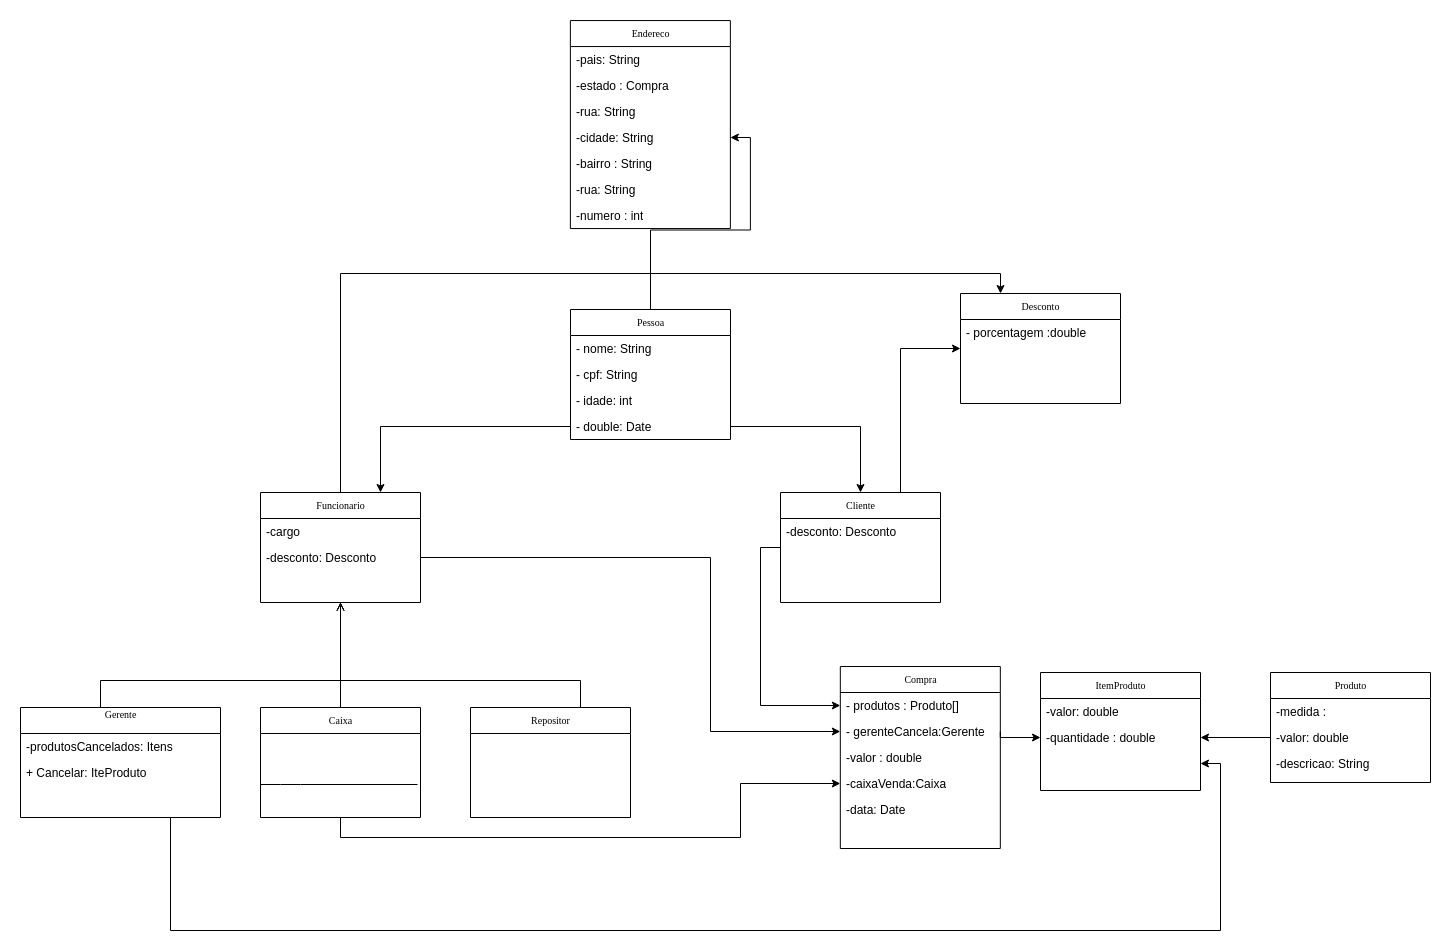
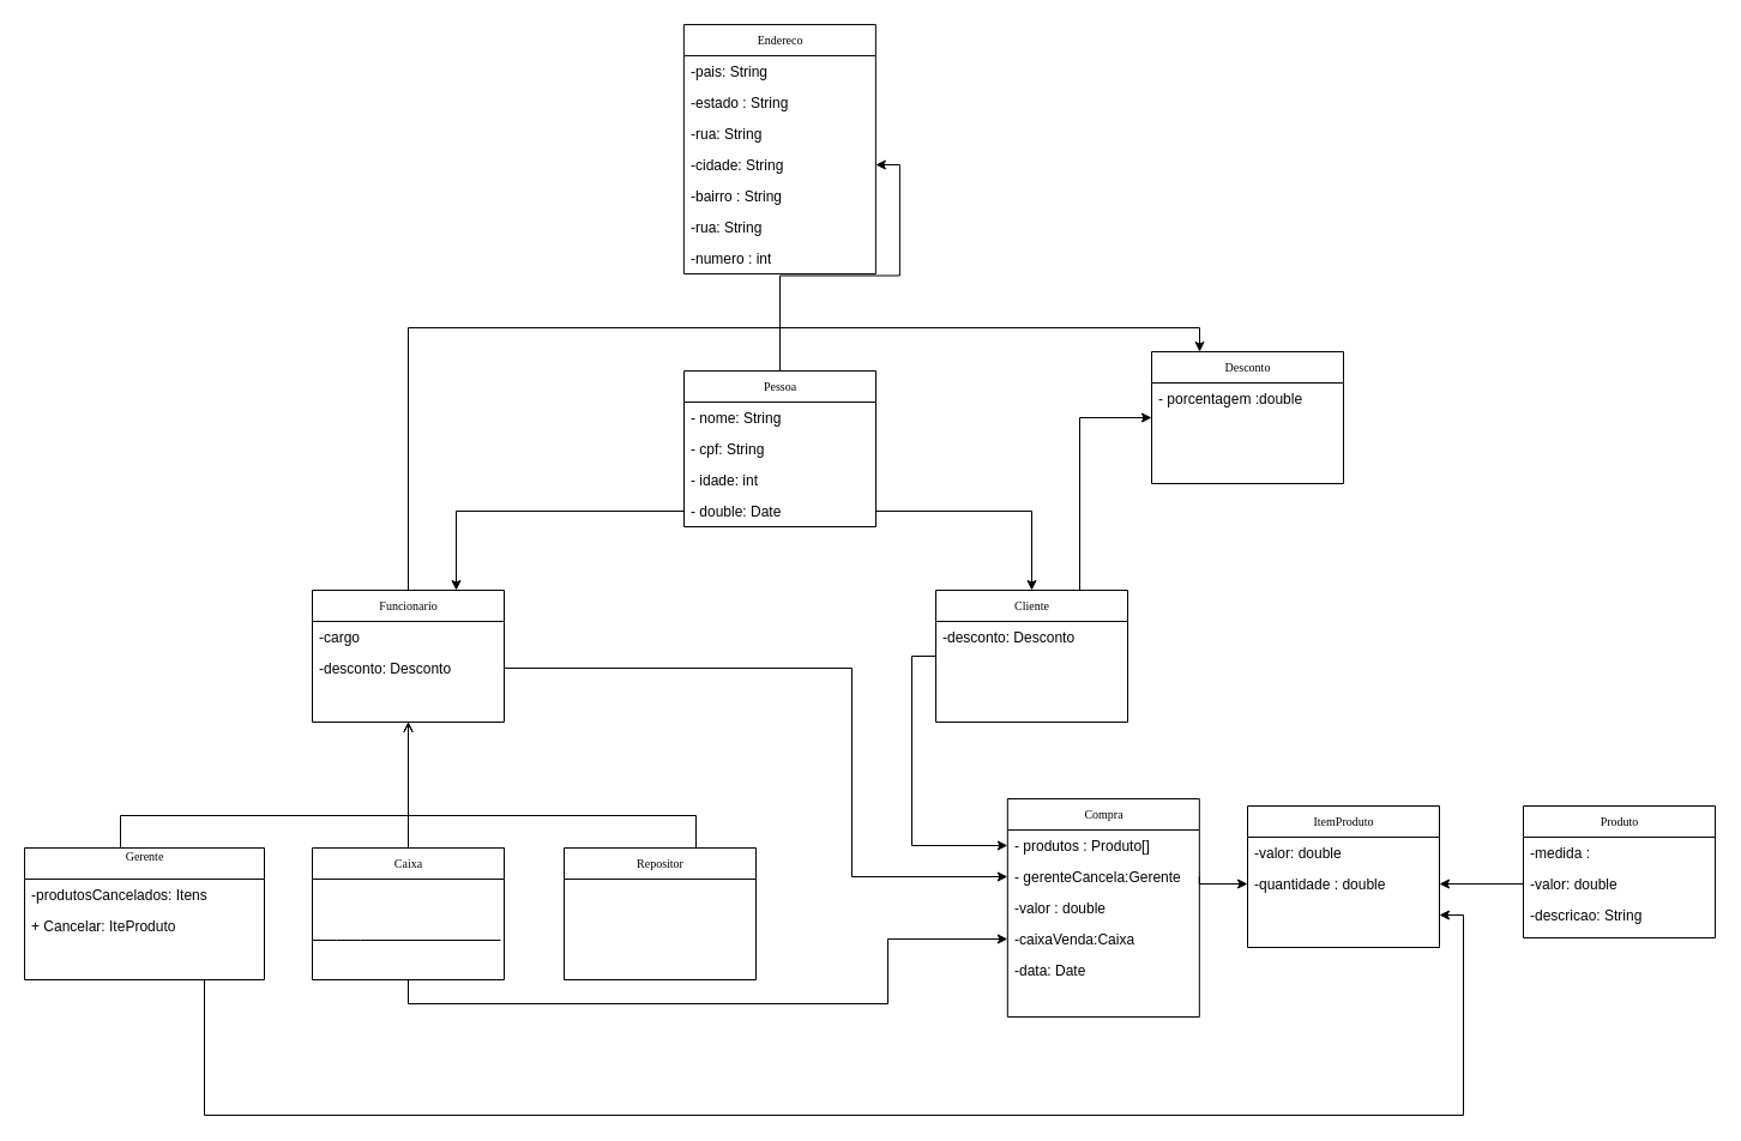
  <mxCell id="0" />
  <mxCell id="1" parent="0" />
  <mxCell id="2" style="edgeStyle=orthogonalEdgeStyle;rounded=0;orthogonalLoop=1;jettySize=auto;html=1;entryX=1;entryY=0.5;entryDx=0;entryDy=0;" edge="1" parent="1" source="3" target="46"><mxGeometry relative="1" as="geometry" /></mxCell>
  <mxCell id="3" value="Pessoa" style="swimlane;html=1;fontStyle=0;childLayout=stackLayout;horizontal=1;startSize=26;fillColor=none;horizontalStack=0;resizeParent=1;resizeLast=0;collapsible=1;marginBottom=0;swimlaneFillColor=#ffffff;rounded=0;shadow=0;comic=0;labelBackgroundColor=none;strokeColor=#000000;strokeWidth=1;fontFamily=Verdana;fontSize=10;fontColor=#000000;align=center;" parent="1" vertex="1"><mxGeometry x="570" y="309" width="160" height="130" as="geometry" /></mxCell>
  <mxCell id="4" value="- nome: String&lt;br&gt;" style="text;html=1;strokeColor=none;fillColor=none;align=left;verticalAlign=top;spacingLeft=4;spacingRight=4;whiteSpace=wrap;overflow=hidden;rotatable=0;points=[[0,0.5],[1,0.5]];portConstraint=eastwest;" parent="3" vertex="1"><mxGeometry y="26" width="160" height="26" as="geometry" /></mxCell>
  <mxCell id="5" value="- cpf: String&lt;br&gt;" style="text;html=1;strokeColor=none;fillColor=none;align=left;verticalAlign=top;spacingLeft=4;spacingRight=4;whiteSpace=wrap;overflow=hidden;rotatable=0;points=[[0,0.5],[1,0.5]];portConstraint=eastwest;" parent="3" vertex="1"><mxGeometry y="52" width="160" height="26" as="geometry" /></mxCell>
  <mxCell id="6" value="- idade: int&lt;br&gt;" style="text;html=1;strokeColor=none;fillColor=none;align=left;verticalAlign=top;spacingLeft=4;spacingRight=4;whiteSpace=wrap;overflow=hidden;rotatable=0;points=[[0,0.5],[1,0.5]];portConstraint=eastwest;" parent="3" vertex="1"><mxGeometry y="78" width="160" height="26" as="geometry" /></mxCell>
  <mxCell id="7" value="- double: Date&lt;br&gt;" style="text;html=1;strokeColor=none;fillColor=none;align=left;verticalAlign=top;spacingLeft=4;spacingRight=4;whiteSpace=wrap;overflow=hidden;rotatable=0;points=[[0,0.5],[1,0.5]];portConstraint=eastwest;" parent="3" vertex="1"><mxGeometry y="104" width="160" height="26" as="geometry" /></mxCell>
  <mxCell id="8" style="edgeStyle=orthogonalEdgeStyle;rounded=0;orthogonalLoop=1;jettySize=auto;html=1;exitX=0.5;exitY=0;exitDx=0;exitDy=0;entryX=0.5;entryY=1;entryDx=0;entryDy=0;endArrow=open;endFill=0;" parent="1" source="9" target="25" edge="1"><mxGeometry relative="1" as="geometry"><mxPoint x="380" y="602" as="targetPoint" /><Array as="points"><mxPoint x="580" y="680" /><mxPoint x="340" y="680" /></Array></mxGeometry></mxCell>
  <mxCell id="9" value="Repositor" style="swimlane;html=1;fontStyle=0;childLayout=stackLayout;horizontal=1;startSize=26;fillColor=none;horizontalStack=0;resizeParent=1;resizeLast=0;collapsible=1;marginBottom=0;swimlaneFillColor=#ffffff;rounded=0;shadow=0;comic=0;labelBackgroundColor=none;strokeColor=#000000;strokeWidth=1;fontFamily=Verdana;fontSize=10;fontColor=#000000;align=center;" parent="1" vertex="1"><mxGeometry x="470" y="707" width="160" height="110" as="geometry" /></mxCell>
  <mxCell id="10" style="edgeStyle=orthogonalEdgeStyle;rounded=0;orthogonalLoop=1;jettySize=auto;html=1;exitX=0.25;exitY=0;exitDx=0;exitDy=0;entryX=0.5;entryY=1;entryDx=0;entryDy=0;endArrow=open;endFill=0;" parent="1" source="12" target="25" edge="1"><mxGeometry relative="1" as="geometry"><Array as="points"><mxPoint x="340" y="707" /></Array></mxGeometry></mxCell>
  <mxCell id="11" style="edgeStyle=orthogonalEdgeStyle;rounded=0;orthogonalLoop=1;jettySize=auto;html=1;exitX=0.5;exitY=1;exitDx=0;exitDy=0;entryX=0;entryY=0.5;entryDx=0;entryDy=0;" edge="1" parent="1" source="12" target="40"><mxGeometry relative="1" as="geometry"><Array as="points"><mxPoint x="340" y="837" /><mxPoint x="740" y="837" /><mxPoint x="740" y="783" /></Array></mxGeometry></mxCell>
  <mxCell id="12" value="Caixa" style="swimlane;html=1;fontStyle=0;childLayout=stackLayout;horizontal=1;startSize=26;fillColor=none;horizontalStack=0;resizeParent=1;resizeLast=0;collapsible=1;marginBottom=0;swimlaneFillColor=#ffffff;rounded=0;shadow=0;comic=0;labelBackgroundColor=none;strokeColor=#000000;strokeWidth=1;fontFamily=Verdana;fontSize=10;fontColor=#000000;align=center;" parent="1" vertex="1"><mxGeometry x="260" y="707" width="160" height="110" as="geometry" /></mxCell>
  <mxCell id="13" value="" style="endArrow=none;html=1;entryX=0.982;entryY=-0.052;entryDx=0;entryDy=0;entryPerimeter=0;" parent="12" edge="1"><mxGeometry width="50" height="50" relative="1" as="geometry"><mxPoint y="77" as="sourcePoint" /><mxPoint x="157" y="77" as="targetPoint" /><Array as="points"><mxPoint x="30" y="77" /></Array></mxGeometry></mxCell>
  <mxCell id="14" style="edgeStyle=orthogonalEdgeStyle;rounded=0;orthogonalLoop=1;jettySize=auto;html=1;exitX=0.5;exitY=0;exitDx=0;exitDy=0;entryX=0.5;entryY=1;entryDx=0;entryDy=0;endArrow=open;endFill=0;" parent="1" source="16" target="25" edge="1"><mxGeometry relative="1" as="geometry"><Array as="points"><mxPoint x="100" y="680" /><mxPoint x="340" y="680" /></Array></mxGeometry></mxCell>
  <mxCell id="15" style="edgeStyle=orthogonalEdgeStyle;rounded=0;orthogonalLoop=1;jettySize=auto;html=1;exitX=0.75;exitY=1;exitDx=0;exitDy=0;entryX=1;entryY=0.5;entryDx=0;entryDy=0;" edge="1" parent="1" source="16" target="53"><mxGeometry relative="1" as="geometry"><Array as="points"><mxPoint x="170" y="930" /><mxPoint x="1220" y="930" /><mxPoint x="1220" y="763" /></Array></mxGeometry></mxCell>
  <mxCell id="16" value="Gerente&lt;br&gt;&lt;br&gt;" style="swimlane;html=1;fontStyle=0;childLayout=stackLayout;horizontal=1;startSize=26;fillColor=none;horizontalStack=0;resizeParent=1;resizeLast=0;collapsible=1;marginBottom=0;swimlaneFillColor=#ffffff;rounded=0;shadow=0;comic=0;labelBackgroundColor=none;strokeColor=#000000;strokeWidth=1;fontFamily=Verdana;fontSize=10;fontColor=#000000;align=center;" parent="1" vertex="1"><mxGeometry x="20" y="707" width="200" height="110" as="geometry" /></mxCell>
  <mxCell id="17" value="-produtosCancelados: Itens&lt;br&gt;" style="text;html=1;strokeColor=none;fillColor=none;align=left;verticalAlign=top;spacingLeft=4;spacingRight=4;whiteSpace=wrap;overflow=hidden;rotatable=0;points=[[0,0.5],[1,0.5]];portConstraint=eastwest;" parent="16" vertex="1"><mxGeometry y="26" width="200" height="26" as="geometry" /></mxCell>
  <mxCell id="18" value="+ Cancelar: IteProduto&lt;br&gt;&lt;br&gt;" style="text;html=1;strokeColor=none;fillColor=none;align=left;verticalAlign=top;spacingLeft=4;spacingRight=4;whiteSpace=wrap;overflow=hidden;rotatable=0;points=[[0,0.5],[1,0.5]];portConstraint=eastwest;" vertex="1" parent="16"><mxGeometry y="52" width="200" height="26" as="geometry" /></mxCell>
  <mxCell id="19" style="edgeStyle=orthogonalEdgeStyle;rounded=0;orthogonalLoop=1;jettySize=auto;html=1;exitX=0.75;exitY=0;exitDx=0;exitDy=0;entryX=0;entryY=0.5;entryDx=0;entryDy=0;" edge="1" parent="1" source="21" target="34"><mxGeometry relative="1" as="geometry" /></mxCell>
  <mxCell id="20" style="edgeStyle=orthogonalEdgeStyle;rounded=0;orthogonalLoop=1;jettySize=auto;html=1;exitX=0;exitY=0.5;exitDx=0;exitDy=0;entryX=0;entryY=0.5;entryDx=0;entryDy=0;" edge="1" parent="1" source="21" target="37"><mxGeometry relative="1" as="geometry" /></mxCell>
  <mxCell id="21" value="Cliente" style="swimlane;html=1;fontStyle=0;childLayout=stackLayout;horizontal=1;startSize=26;fillColor=none;horizontalStack=0;resizeParent=1;resizeLast=0;collapsible=1;marginBottom=0;swimlaneFillColor=#ffffff;rounded=0;shadow=0;comic=0;labelBackgroundColor=none;strokeColor=#000000;strokeWidth=1;fontFamily=Verdana;fontSize=10;fontColor=#000000;align=center;" parent="1" vertex="1"><mxGeometry x="780" y="492" width="160" height="110" as="geometry" /></mxCell>
  <mxCell id="22" value="-desconto: Desconto" style="text;html=1;strokeColor=none;fillColor=none;align=left;verticalAlign=top;spacingLeft=4;spacingRight=4;whiteSpace=wrap;overflow=hidden;rotatable=0;points=[[0,0.5],[1,0.5]];portConstraint=eastwest;" parent="21" vertex="1"><mxGeometry y="26" width="160" height="26" as="geometry" /></mxCell>
  <mxCell id="23" style="edgeStyle=orthogonalEdgeStyle;rounded=0;orthogonalLoop=1;jettySize=auto;html=1;" parent="1" edge="1"><mxGeometry relative="1" as="geometry"><mxPoint x="380" y="602" as="targetPoint" /><mxPoint x="380" y="602" as="sourcePoint" /></mxGeometry></mxCell>
  <mxCell id="24" style="edgeStyle=orthogonalEdgeStyle;rounded=0;orthogonalLoop=1;jettySize=auto;html=1;exitX=0.5;exitY=0;exitDx=0;exitDy=0;entryX=0.25;entryY=0;entryDx=0;entryDy=0;" edge="1" parent="1" source="25" target="34"><mxGeometry relative="1" as="geometry" /></mxCell>
  <mxCell id="25" value="Funcionario" style="swimlane;html=1;fontStyle=0;childLayout=stackLayout;horizontal=1;startSize=26;fillColor=none;horizontalStack=0;resizeParent=1;resizeLast=0;collapsible=1;marginBottom=0;swimlaneFillColor=#ffffff;rounded=0;shadow=0;comic=0;labelBackgroundColor=none;strokeColor=#000000;strokeWidth=1;fontFamily=Verdana;fontSize=10;fontColor=#000000;align=center;" parent="1" vertex="1"><mxGeometry x="260" y="492" width="160" height="110" as="geometry" /></mxCell>
  <mxCell id="26" value="-cargo" style="text;html=1;strokeColor=none;fillColor=none;align=left;verticalAlign=top;spacingLeft=4;spacingRight=4;whiteSpace=wrap;overflow=hidden;rotatable=0;points=[[0,0.5],[1,0.5]];portConstraint=eastwest;" parent="25" vertex="1"><mxGeometry y="26" width="160" height="26" as="geometry" /></mxCell>
  <mxCell id="27" value="-desconto: Desconto" style="text;html=1;strokeColor=none;fillColor=none;align=left;verticalAlign=top;spacingLeft=4;spacingRight=4;whiteSpace=wrap;overflow=hidden;rotatable=0;points=[[0,0.5],[1,0.5]];portConstraint=eastwest;" parent="25" vertex="1"><mxGeometry y="52" width="160" height="26" as="geometry" /></mxCell>
  <mxCell id="28" style="edgeStyle=orthogonalEdgeStyle;rounded=0;orthogonalLoop=1;jettySize=auto;html=1;exitX=0;exitY=0.5;exitDx=0;exitDy=0;endArrow=open;endFill=0;" parent="1" edge="1"><mxGeometry relative="1" as="geometry"><mxPoint x="700" y="557" as="targetPoint" /></mxGeometry></mxCell>
  <mxCell id="29" style="edgeStyle=orthogonalEdgeStyle;rounded=0;orthogonalLoop=1;jettySize=auto;html=1;exitX=1;exitY=0.5;exitDx=0;exitDy=0;entryX=0;entryY=0.5;entryDx=0;entryDy=0;endArrow=open;endFill=0;" parent="1" edge="1"><mxGeometry relative="1" as="geometry"><mxPoint x="540" y="557" as="targetPoint" /></mxGeometry></mxCell>
  <mxCell id="30" value="Produto&lt;br&gt;" style="swimlane;html=1;fontStyle=0;childLayout=stackLayout;horizontal=1;startSize=26;fillColor=none;horizontalStack=0;resizeParent=1;resizeLast=0;collapsible=1;marginBottom=0;swimlaneFillColor=#ffffff;rounded=0;shadow=0;comic=0;labelBackgroundColor=none;strokeColor=#000000;strokeWidth=1;fontFamily=Verdana;fontSize=10;fontColor=#000000;align=center;" parent="1" vertex="1"><mxGeometry x="1270" y="672" width="160" height="110" as="geometry" /></mxCell>
  <mxCell id="31" value="-medida :" style="text;html=1;strokeColor=none;fillColor=none;align=left;verticalAlign=top;spacingLeft=4;spacingRight=4;whiteSpace=wrap;overflow=hidden;rotatable=0;points=[[0,0.5],[1,0.5]];portConstraint=eastwest;" parent="30" vertex="1"><mxGeometry y="26" width="160" height="26" as="geometry" /></mxCell>
  <mxCell id="32" value="-valor: double" style="text;html=1;strokeColor=none;fillColor=none;align=left;verticalAlign=top;spacingLeft=4;spacingRight=4;whiteSpace=wrap;overflow=hidden;rotatable=0;points=[[0,0.5],[1,0.5]];portConstraint=eastwest;" vertex="1" parent="30"><mxGeometry y="52" width="160" height="26" as="geometry" /></mxCell>
  <mxCell id="33" value="-descricao: String&lt;br&gt;&lt;br&gt;" style="text;html=1;strokeColor=none;fillColor=none;align=left;verticalAlign=top;spacingLeft=4;spacingRight=4;whiteSpace=wrap;overflow=hidden;rotatable=0;points=[[0,0.5],[1,0.5]];portConstraint=eastwest;" vertex="1" parent="30"><mxGeometry y="78" width="160" height="26" as="geometry" /></mxCell>
  <mxCell id="34" value="Desconto" style="swimlane;html=1;fontStyle=0;childLayout=stackLayout;horizontal=1;startSize=26;fillColor=none;horizontalStack=0;resizeParent=1;resizeLast=0;collapsible=1;marginBottom=0;swimlaneFillColor=#ffffff;rounded=0;shadow=0;comic=0;labelBackgroundColor=none;strokeColor=#000000;strokeWidth=1;fontFamily=Verdana;fontSize=10;fontColor=#000000;align=center;" parent="1" vertex="1"><mxGeometry x="960" y="293" width="160" height="110" as="geometry" /></mxCell>
  <mxCell id="35" value="- porcentagem :double" style="text;html=1;strokeColor=none;fillColor=none;align=left;verticalAlign=top;spacingLeft=4;spacingRight=4;whiteSpace=wrap;overflow=hidden;rotatable=0;points=[[0,0.5],[1,0.5]];portConstraint=eastwest;" parent="34" vertex="1"><mxGeometry y="26" width="160" height="26" as="geometry" /></mxCell>
  <mxCell id="36" value="Compra" style="swimlane;html=1;fontStyle=0;childLayout=stackLayout;horizontal=1;startSize=26;fillColor=none;horizontalStack=0;resizeParent=1;resizeLast=0;collapsible=1;marginBottom=0;swimlaneFillColor=#ffffff;rounded=0;shadow=0;comic=0;labelBackgroundColor=none;strokeColor=#000000;strokeWidth=1;fontFamily=Verdana;fontSize=10;fontColor=#000000;align=center;" parent="1" vertex="1"><mxGeometry x="839.818" y="666" width="160" height="182" as="geometry" /></mxCell>
  <mxCell id="37" value="- produtos : Produto[]" style="text;html=1;strokeColor=none;fillColor=none;align=left;verticalAlign=top;spacingLeft=4;spacingRight=4;whiteSpace=wrap;overflow=hidden;rotatable=0;points=[[0,0.5],[1,0.5]];portConstraint=eastwest;" parent="36" vertex="1"><mxGeometry y="26" width="160" height="26" as="geometry" /></mxCell>
  <mxCell id="38" value="- gerenteCancela:Gerente" style="text;html=1;strokeColor=none;fillColor=none;align=left;verticalAlign=top;spacingLeft=4;spacingRight=4;whiteSpace=wrap;overflow=hidden;rotatable=0;points=[[0,0.5],[1,0.5]];portConstraint=eastwest;" parent="36" vertex="1"><mxGeometry y="52" width="160" height="26" as="geometry" /></mxCell>
  <mxCell id="39" value="-valor : double" style="text;html=1;strokeColor=none;fillColor=none;align=left;verticalAlign=top;spacingLeft=4;spacingRight=4;whiteSpace=wrap;overflow=hidden;rotatable=0;points=[[0,0.5],[1,0.5]];portConstraint=eastwest;" parent="36" vertex="1"><mxGeometry y="78" width="160" height="26" as="geometry" /></mxCell>
  <mxCell id="40" value="-caixaVenda:Caixa&lt;br&gt;" style="text;html=1;strokeColor=none;fillColor=none;align=left;verticalAlign=top;spacingLeft=4;spacingRight=4;whiteSpace=wrap;overflow=hidden;rotatable=0;points=[[0,0.5],[1,0.5]];portConstraint=eastwest;" vertex="1" parent="36"><mxGeometry y="104" width="160" height="26" as="geometry" /></mxCell>
  <mxCell id="41" value="-data: Date&lt;br&gt;" style="text;html=1;strokeColor=none;fillColor=none;align=left;verticalAlign=top;spacingLeft=4;spacingRight=4;whiteSpace=wrap;overflow=hidden;rotatable=0;points=[[0,0.5],[1,0.5]];portConstraint=eastwest;" parent="36" vertex="1"><mxGeometry y="130" width="160" height="26" as="geometry" /></mxCell>
  <mxCell id="42" value="Endereco&lt;br&gt;" style="swimlane;html=1;fontStyle=0;childLayout=stackLayout;horizontal=1;startSize=26;fillColor=none;horizontalStack=0;resizeParent=1;resizeLast=0;collapsible=1;marginBottom=0;swimlaneFillColor=#ffffff;rounded=0;shadow=0;comic=0;labelBackgroundColor=none;strokeColor=#000000;strokeWidth=1;fontFamily=Verdana;fontSize=10;fontColor=#000000;align=center;" parent="1" vertex="1"><mxGeometry x="569.864" y="20.046" width="160" height="208" as="geometry" /></mxCell>
  <mxCell id="43" value="-pais: String" style="text;html=1;strokeColor=none;fillColor=none;align=left;verticalAlign=top;spacingLeft=4;spacingRight=4;whiteSpace=wrap;overflow=hidden;rotatable=0;points=[[0,0.5],[1,0.5]];portConstraint=eastwest;" parent="42" vertex="1"><mxGeometry y="26" width="160" height="26" as="geometry" /></mxCell>
- <mxCell id="44" value="-estado : Compra" style="text;html=1;strokeColor=none;fillColor=none;align=left;verticalAlign=top;spacingLeft=4;spacingRight=4;whiteSpace=wrap;overflow=hidden;rotatable=0;points=[[0,0.5],[1,0.5]];portConstraint=eastwest;" parent="42" vertex="1"><mxGeometry y="52" width="160" height="26" as="geometry" /></mxCell>
+ <mxCell id="44" value="-estado : String" style="text;html=1;strokeColor=none;fillColor=none;align=left;verticalAlign=top;spacingLeft=4;spacingRight=4;whiteSpace=wrap;overflow=hidden;rotatable=0;points=[[0,0.5],[1,0.5]];portConstraint=eastwest;" parent="42" vertex="1"><mxGeometry y="52" width="160" height="26" as="geometry" /></mxCell>
  <mxCell id="45" value="-rua: String" style="text;html=1;strokeColor=none;fillColor=none;align=left;verticalAlign=top;spacingLeft=4;spacingRight=4;whiteSpace=wrap;overflow=hidden;rotatable=0;points=[[0,0.5],[1,0.5]];portConstraint=eastwest;" parent="42" vertex="1"><mxGeometry y="78" width="160" height="26" as="geometry" /></mxCell>
  <mxCell id="46" value="-cidade: String" style="text;html=1;strokeColor=none;fillColor=none;align=left;verticalAlign=top;spacingLeft=4;spacingRight=4;whiteSpace=wrap;overflow=hidden;rotatable=0;points=[[0,0.5],[1,0.5]];portConstraint=eastwest;" parent="42" vertex="1"><mxGeometry y="104" width="160" height="26" as="geometry" /></mxCell>
  <mxCell id="47" value="-bairro : String" style="text;html=1;strokeColor=none;fillColor=none;align=left;verticalAlign=top;spacingLeft=4;spacingRight=4;whiteSpace=wrap;overflow=hidden;rotatable=0;points=[[0,0.5],[1,0.5]];portConstraint=eastwest;" parent="42" vertex="1"><mxGeometry y="130" width="160" height="26" as="geometry" /></mxCell>
  <mxCell id="48" value="-rua: String" style="text;html=1;strokeColor=none;fillColor=none;align=left;verticalAlign=top;spacingLeft=4;spacingRight=4;whiteSpace=wrap;overflow=hidden;rotatable=0;points=[[0,0.5],[1,0.5]];portConstraint=eastwest;" parent="42" vertex="1"><mxGeometry y="156" width="160" height="26" as="geometry" /></mxCell>
  <mxCell id="49" value="-numero : int" style="text;html=1;strokeColor=none;fillColor=none;align=left;verticalAlign=top;spacingLeft=4;spacingRight=4;whiteSpace=wrap;overflow=hidden;rotatable=0;points=[[0,0.5],[1,0.5]];portConstraint=eastwest;" parent="42" vertex="1"><mxGeometry y="182" width="160" height="26" as="geometry" /></mxCell>
  <mxCell id="50" value="ItemProduto" style="swimlane;html=1;fontStyle=0;childLayout=stackLayout;horizontal=1;startSize=26;fillColor=none;horizontalStack=0;resizeParent=1;resizeLast=0;collapsible=1;marginBottom=0;swimlaneFillColor=#ffffff;rounded=0;shadow=0;comic=0;labelBackgroundColor=none;strokeColor=#000000;strokeWidth=1;fontFamily=Verdana;fontSize=10;fontColor=#000000;align=center;" parent="1" vertex="1"><mxGeometry x="1040" y="672" width="160" height="118" as="geometry" /></mxCell>
  <mxCell id="51" value="-valor: double" style="text;html=1;strokeColor=none;fillColor=none;align=left;verticalAlign=top;spacingLeft=4;spacingRight=4;whiteSpace=wrap;overflow=hidden;rotatable=0;points=[[0,0.5],[1,0.5]];portConstraint=eastwest;" parent="50" vertex="1"><mxGeometry y="26" width="160" height="26" as="geometry" /></mxCell>
  <mxCell id="52" value="-quantidade : double" style="text;html=1;strokeColor=none;fillColor=none;align=left;verticalAlign=top;spacingLeft=4;spacingRight=4;whiteSpace=wrap;overflow=hidden;rotatable=0;points=[[0,0.5],[1,0.5]];portConstraint=eastwest;" parent="50" vertex="1"><mxGeometry y="52" width="160" height="26" as="geometry" /></mxCell>
  <mxCell id="53" value="&amp;nbsp;" style="text;html=1;strokeColor=none;fillColor=none;align=left;verticalAlign=top;spacingLeft=4;spacingRight=4;whiteSpace=wrap;overflow=hidden;rotatable=0;points=[[0,0.5],[1,0.5]];portConstraint=eastwest;" parent="50" vertex="1"><mxGeometry y="78" width="160" height="26" as="geometry" /></mxCell>
  <mxCell id="54" style="edgeStyle=orthogonalEdgeStyle;rounded=0;orthogonalLoop=1;jettySize=auto;html=1;exitX=0;exitY=0.5;exitDx=0;exitDy=0;entryX=1;entryY=0.5;entryDx=0;entryDy=0;" edge="1" parent="1" source="32" target="52"><mxGeometry relative="1" as="geometry" /></mxCell>
  <mxCell id="55" style="edgeStyle=orthogonalEdgeStyle;rounded=0;orthogonalLoop=1;jettySize=auto;html=1;exitX=1;exitY=0.5;exitDx=0;exitDy=0;entryX=0;entryY=0.5;entryDx=0;entryDy=0;" edge="1" parent="1" source="38" target="52"><mxGeometry relative="1" as="geometry"><Array as="points"><mxPoint x="1000" y="737" /></Array></mxGeometry></mxCell>
  <mxCell id="56" style="edgeStyle=orthogonalEdgeStyle;rounded=0;orthogonalLoop=1;jettySize=auto;html=1;exitX=1;exitY=0.5;exitDx=0;exitDy=0;" edge="1" parent="1" source="7" target="21"><mxGeometry relative="1" as="geometry" /></mxCell>
  <mxCell id="57" style="edgeStyle=orthogonalEdgeStyle;rounded=0;orthogonalLoop=1;jettySize=auto;html=1;exitX=0;exitY=0.5;exitDx=0;exitDy=0;entryX=0.75;entryY=0;entryDx=0;entryDy=0;" edge="1" parent="1" source="7" target="25"><mxGeometry relative="1" as="geometry"><Array as="points"><mxPoint x="380" y="426" /></Array></mxGeometry></mxCell>
  <mxCell id="58" style="edgeStyle=orthogonalEdgeStyle;rounded=0;orthogonalLoop=1;jettySize=auto;html=1;exitX=1;exitY=0.5;exitDx=0;exitDy=0;entryX=0;entryY=0.5;entryDx=0;entryDy=0;" edge="1" parent="1" source="27" target="38"><mxGeometry relative="1" as="geometry"><Array as="points"><mxPoint x="710" y="557" /><mxPoint x="710" y="731" /></Array></mxGeometry></mxCell>
